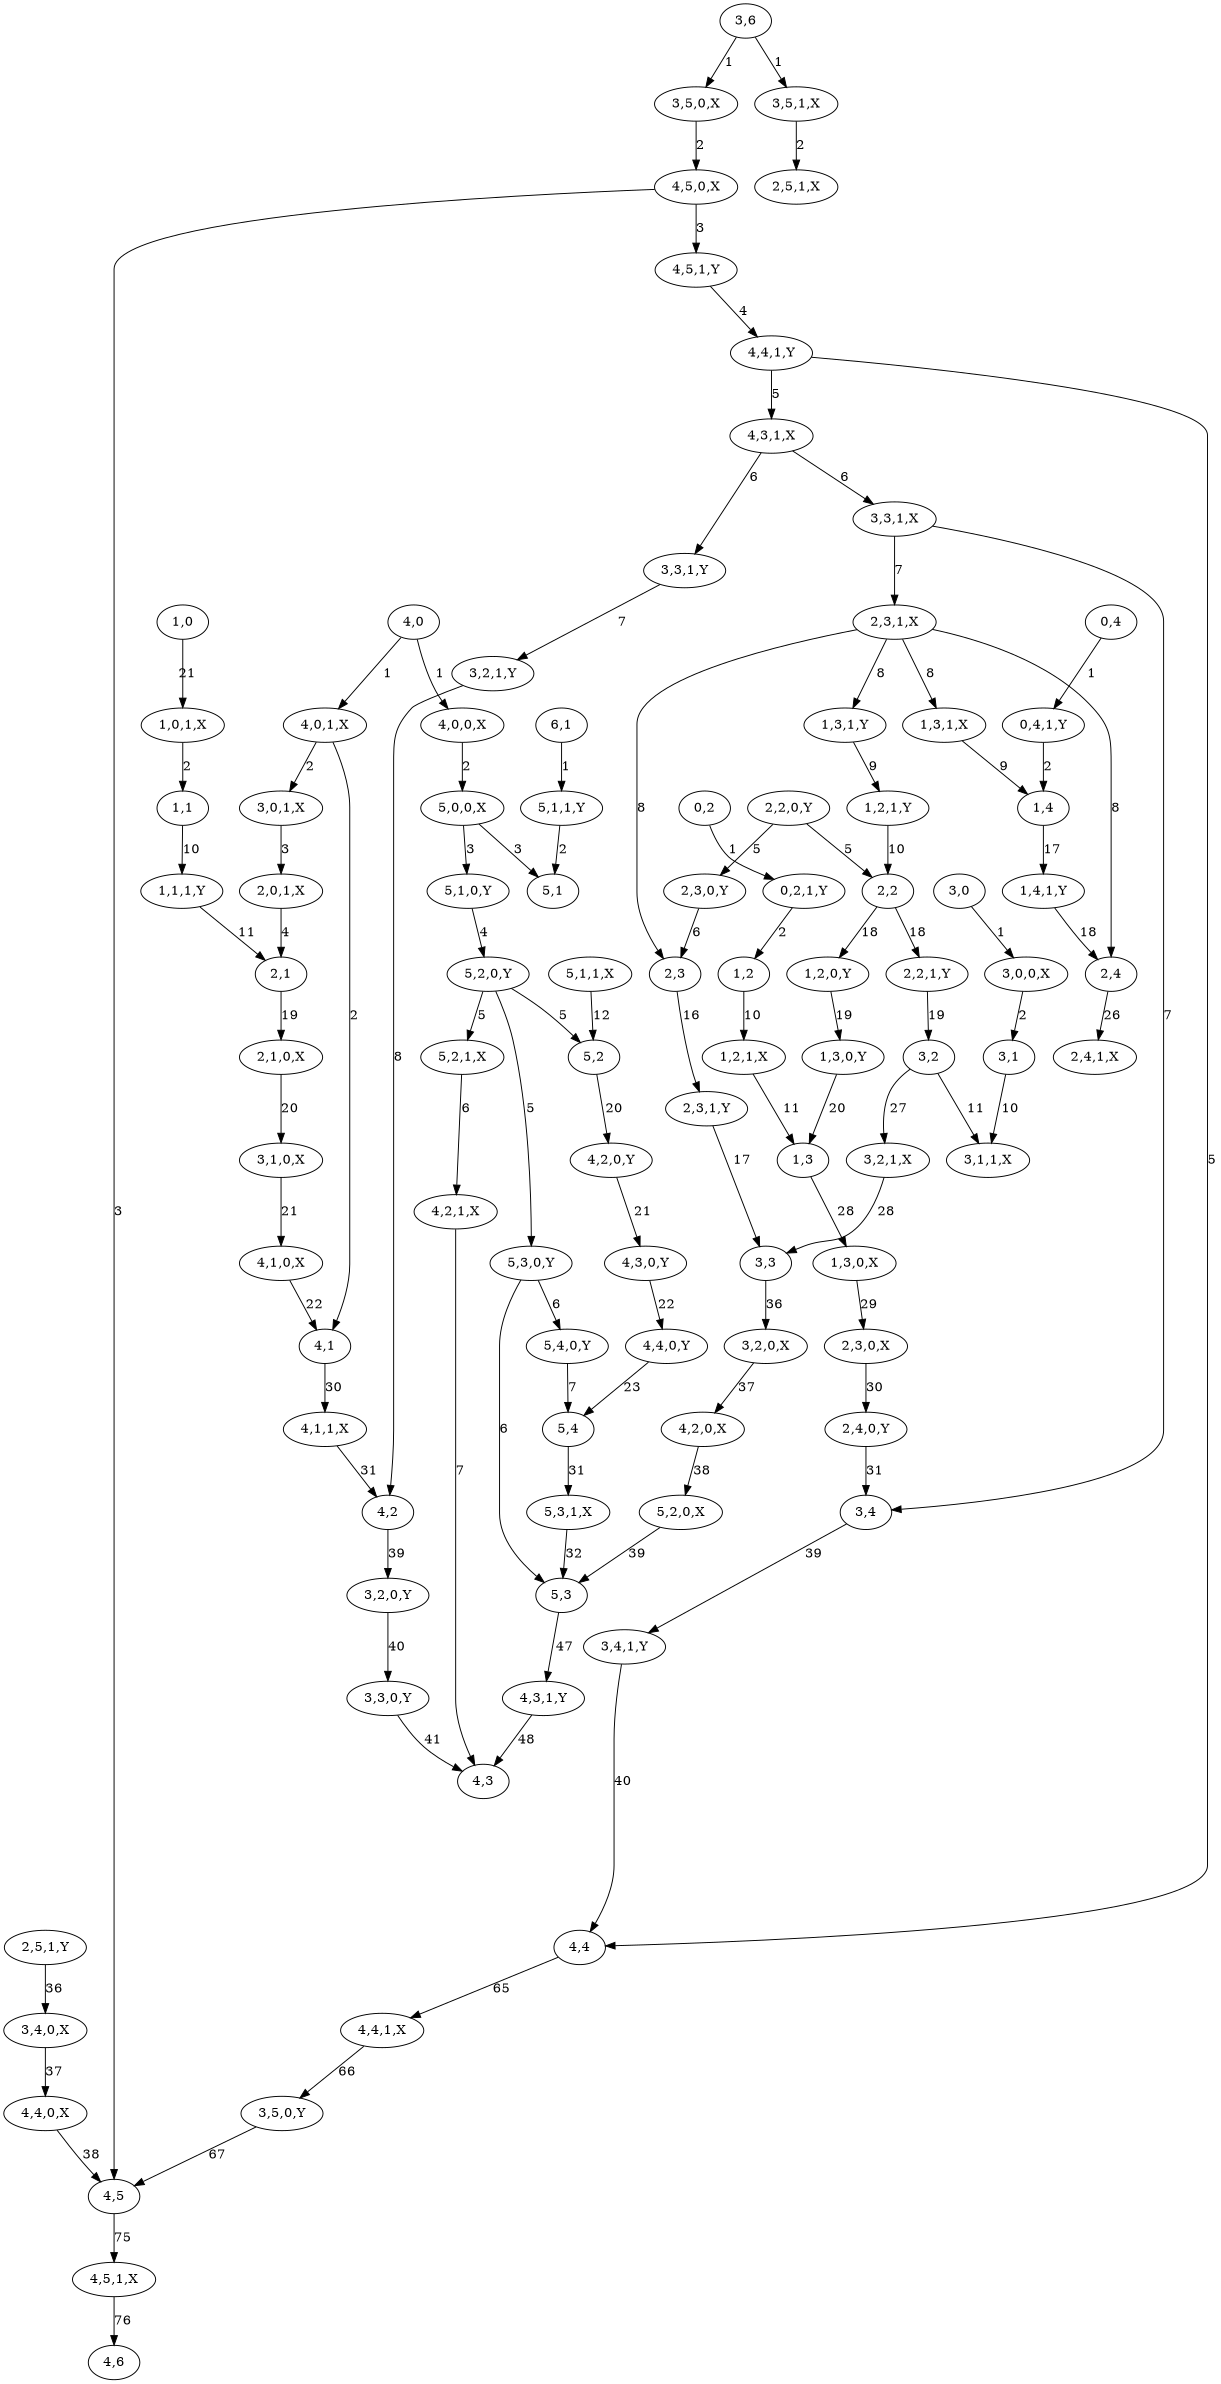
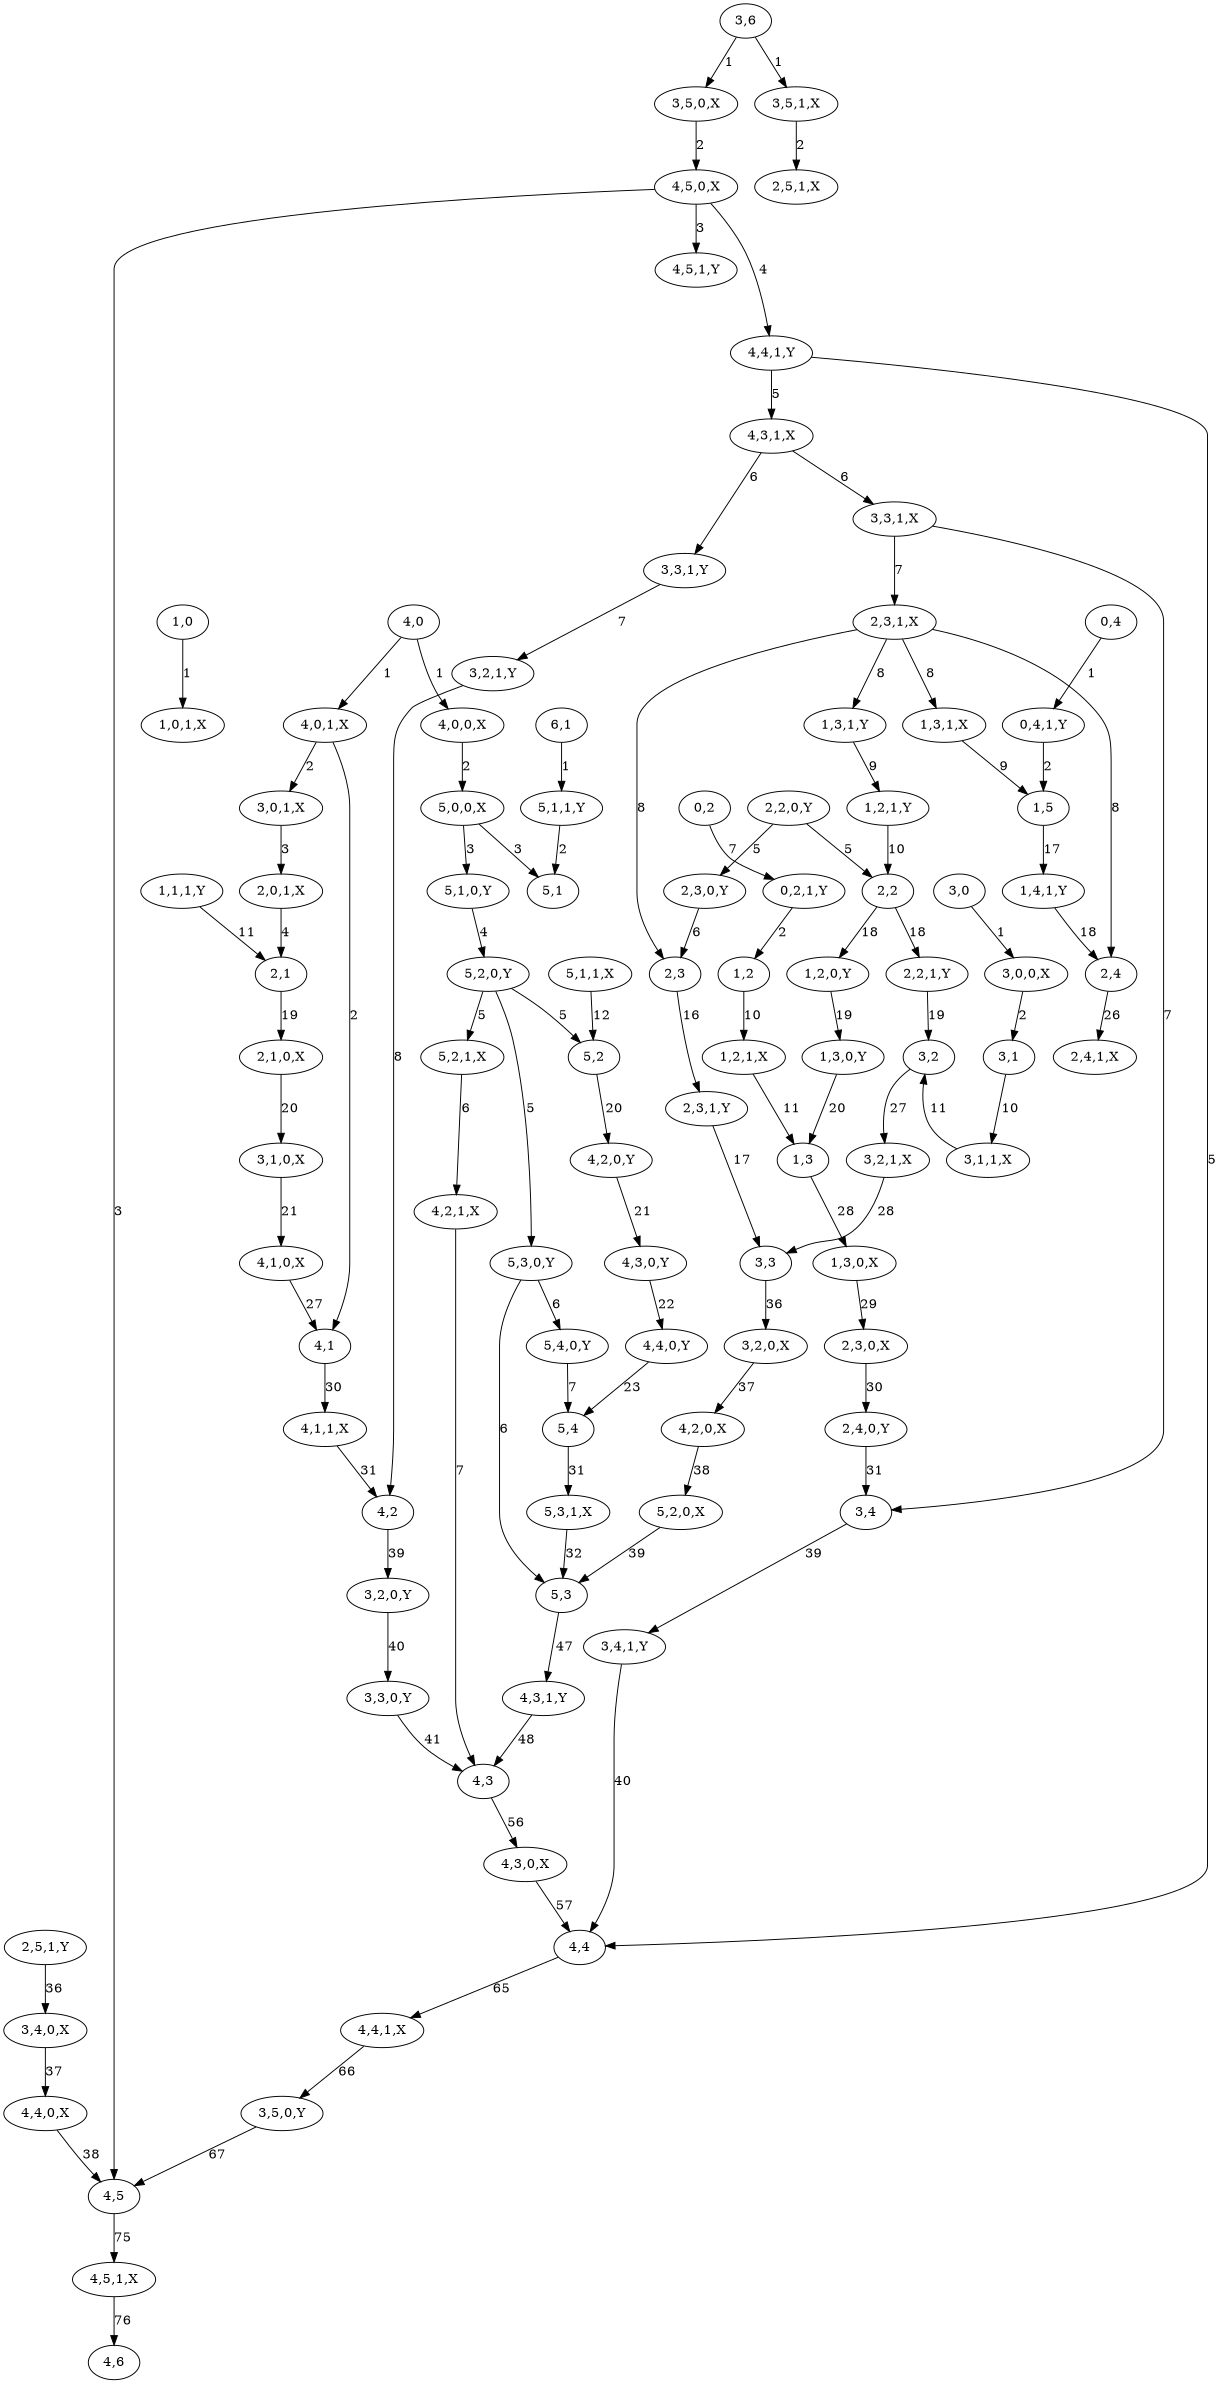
  digraph {
    node [nodetype=route]
    "4,3" [nodetype=logic]
    "3,3,0,Y"
-   "1,4" [nodetype=logic]
+   "4,3,0,X"
+   "1,4" [nodetype=logic label="1,5"]
    "1,4,1,Y"
    "2,4" [nodetype=logic]
    "1,2" [nodetype=logic]
    "1,2,1,X"
    "1,3" [nodetype=logic]
    "1,3,0,X"
    "2,3,0,X"
    "1,0" [nodetype=logic]
    "1,0,1,X"
-   "1,1" [nodetype=logic]
    "1,1,1,Y"
    "2,1" [nodetype=logic]
    "1,3,1,X"
    "1,3,1,Y"
    "1,2,1,Y"
    "2,2" [nodetype=logic]
    "3,3" [nodetype=logic]
    "2,3,1,Y"
    "3,2,0,X"
    "2,3,1,X"
    "2,3" [nodetype=logic]
    "2,4,1,X"
    "2,5,1,Y"
    "3,4,0,X"
    "4,4,0,X"
    "5,2" [nodetype=logic]
    "4,2,0,Y"
    "4,3,0,Y"
    "5,3" [nodetype=logic]
    "4,3,1,Y"
    "3,6" [nodetype=logic]
    "3,5,1,X"
    "3,5,0,X"
    "2,5,1,X"
    "4,5,0,X"
    "5,1" [nodetype=logic]
    "5,1,1,X"
    "4,4" [nodetype=logic]
    "4,4,1,X"
    "4,4,0,Y"
    "5,4" [nodetype=logic]
    "5,3,1,X"
    "4,2,0,X"
    "4,5,1,Y"
    "4,5" [nodetype=logic]
    "4,4,1,Y"
    "4,5,1,X"
    "5,1,1,Y"
    "5,0,0,X"
    "5,1,0,Y"
    "5,2,0,Y"
    "2,1,0,X"
    "3,1,0,X"
    "4,1,0,X"
    "2,2,0,Y"
    "2,3,0,Y"
    "5,4,0,Y"
    "4,1" [nodetype=logic]
    "4,1,1,X"
    "1,3,0,Y"
    "2,4,0,Y"
    "5,3,0,Y"
    "5,2,1,X"
    "4,3,1,X"
    "4,6" [nodetype=logic]
    "6,1" [nodetype=logic]
    "5,2,0,X"
    "3,1" [nodetype=logic]
    "3,0,0,X"
    "3,1,1,X"
    "3,2" [nodetype=logic]
    "2,2,1,Y"
    "3,2,1,X"
    "4,2,1,X"
    "3,5,0,Y"
    "4,0" [nodetype=logic]
    "4,0,1,X"
    "4,0,0,X"
    "3,0,1,X"
    "2,0,1,X"
    "3,4" [nodetype=logic]
    "3,4,1,Y"
    "4,2" [nodetype=logic]
    "3,2,0,Y"
    "0,4" [nodetype=logic]
    "0,4,1,Y"
    "0,2" [nodetype=logic]
    "0,2,1,Y"
    "3,0" [nodetype=logic]
    "1,2,0,Y"
    "3,3,1,X"
    "3,3,1,Y"
    "3,2,1,Y"
+   "4,3" -> "4,3,0,X" [label=56]
    "3,3,0,Y" -> "4,3" [label=41]
+   "4,3,0,X" -> "4,4" [label=57]
    "1,4" -> "1,4,1,Y" [label=17]
    "1,4,1,Y" -> "2,4" [label=18]
    "2,4" -> "2,4,1,X" [label=26]
    "1,2" -> "1,2,1,X" [label=10]
    "1,2,1,X" -> "1,3" [label=11]
    "1,3" -> "1,3,0,X" [label=28]
    "1,3,0,X" -> "2,3,0,X" [label=29]
    "2,3,0,X" -> "2,4,0,Y" [label=30]
-   "1,0" -> "1,0,1,X" [label=21]
-   "1,0,1,X" -> "1,1" [label=2]
-   "1,1" -> "1,1,1,Y" [label=10]
+   "1,0" -> "1,0,1,X" [label=1]
    "1,1,1,Y" -> "2,1" [label=11]
    "2,1" -> "2,1,0,X" [label=19]
    "1,3,1,X" -> "1,4" [label=9]
    "1,3,1,Y" -> "1,2,1,Y" [label=9]
    "1,2,1,Y" -> "2,2" [label=10]
    "2,2" -> "2,2,1,Y" [label=18]
    "2,2" -> "1,2,0,Y" [label=18]
    "3,3" -> "3,2,0,X" [label=36]
    "2,3,1,Y" -> "3,3" [label=17]
    "3,2,0,X" -> "4,2,0,X" [label=37]
    "2,3,1,X" -> "2,4" [label=8]
    "2,3,1,X" -> "1,3,1,X" [label=8]
    "2,3,1,X" -> "1,3,1,Y" [label=8]
    "2,3,1,X" -> "2,3" [label=8]
    "2,3" -> "2,3,1,Y" [label=16]
    "2,5,1,Y" -> "3,4,0,X" [label=36]
    "3,4,0,X" -> "4,4,0,X" [label=37]
    "4,4,0,X" -> "4,5" [label=38]
    "5,2" -> "4,2,0,Y" [label=20]
    "4,2,0,Y" -> "4,3,0,Y" [label=21]
    "4,3,0,Y" -> "4,4,0,Y" [label=22]
    "5,3" -> "4,3,1,Y" [label=47]
    "4,3,1,Y" -> "4,3" [label=48]
    "3,6" -> "3,5,1,X" [label=1]
    "3,6" -> "3,5,0,X" [label=1]
    "3,5,1,X" -> "2,5,1,X" [label=2]
    "3,5,0,X" -> "4,5,0,X" [label=2]
    "4,5,0,X" -> "4,5,1,Y" [label=3]
    "4,5,0,X" -> "4,5" [label=3]
    "5,1,1,X" -> "5,2" [label=12]
    "4,4" -> "4,4,1,X" [label=65]
    "4,4,1,X" -> "3,5,0,Y" [label=66]
    "4,4,0,Y" -> "5,4" [label=23]
    "5,4" -> "5,3,1,X" [label=31]
    "5,3,1,X" -> "5,3" [label=32]
    "4,2,0,X" -> "5,2,0,X" [label=38]
-   "4,5,1,Y" -> "4,4,1,Y" [label=4]
+   "4,5,0,X" -> "4,4,1,Y" [label=4]
    "4,5" -> "4,5,1,X" [label=75]
    "4,4,1,Y" -> "4,4" [label=5]
    "4,4,1,Y" -> "4,3,1,X" [label=5]
    "4,5,1,X" -> "4,6" [label=76]
    "5,1,1,Y" -> "5,1" [label=2]
    "5,0,0,X" -> "5,1" [label=3]
    "5,0,0,X" -> "5,1,0,Y" [label=3]
    "5,1,0,Y" -> "5,2,0,Y" [label=4]
    "5,2,0,Y" -> "5,2" [label=5]
    "5,2,0,Y" -> "5,3,0,Y" [label=5]
    "5,2,0,Y" -> "5,2,1,X" [label=5]
    "2,1,0,X" -> "3,1,0,X" [label=20]
    "3,1,0,X" -> "4,1,0,X" [label=21]
-   "4,1,0,X" -> "4,1" [label=22]
+   "4,1,0,X" -> "4,1" [label=27]
    "2,2,0,Y" -> "2,2" [label=5]
    "2,2,0,Y" -> "2,3,0,Y" [label=5]
    "2,3,0,Y" -> "2,3" [label=6]
    "5,4,0,Y" -> "5,4" [label=7]
    "4,1" -> "4,1,1,X" [label=30]
    "4,1,1,X" -> "4,2" [label=31]
    "1,3,0,Y" -> "1,3" [label=20]
    "2,4,0,Y" -> "3,4" [label=31]
    "5,3,0,Y" -> "5,3" [label=6]
    "5,3,0,Y" -> "5,4,0,Y" [label=6]
    "5,2,1,X" -> "4,2,1,X" [label=6]
    "4,3,1,X" -> "3,3,1,X" [label=6]
    "4,3,1,X" -> "3,3,1,Y" [label=6]
    "6,1" -> "5,1,1,Y" [label=1]
    "5,2,0,X" -> "5,3" [label=39]
    "3,1" -> "3,1,1,X" [label=10]
    "3,0,0,X" -> "3,1" [label=2]
-   "3,2" -> "3,1,1,X" [label=11]
+   "3,1,1,X" -> "3,2" [label=11]
    "3,2" -> "3,2,1,X" [label=27]
    "2,2,1,Y" -> "3,2" [label=19]
    "3,2,1,X" -> "3,3" [label=28]
    "4,2,1,X" -> "4,3" [label=7]
    "3,5,0,Y" -> "4,5" [label=67]
    "4,0" -> "4,0,1,X" [label=1]
    "4,0" -> "4,0,0,X" [label=1]
    "4,0,1,X" -> "4,1" [label=2]
    "4,0,1,X" -> "3,0,1,X" [label=2]
    "4,0,0,X" -> "5,0,0,X" [label=2]
    "3,0,1,X" -> "2,0,1,X" [label=3]
    "2,0,1,X" -> "2,1" [label=4]
    "3,4" -> "3,4,1,Y" [label=39]
    "3,4,1,Y" -> "4,4" [label=40]
    "4,2" -> "3,2,0,Y" [label=39]
    "3,2,0,Y" -> "3,3,0,Y" [label=40]
    "0,4" -> "0,4,1,Y" [label=1]
    "0,4,1,Y" -> "1,4" [label=2]
-   "0,2" -> "0,2,1,Y" [label=1]
+   "0,2" -> "0,2,1,Y" [label=7]
    "0,2,1,Y" -> "1,2" [label=2]
    "3,0" -> "3,0,0,X" [label=1]
    "1,2,0,Y" -> "1,3,0,Y" [label=19]
    "3,3,1,X" -> "2,3,1,X" [label=7]
    "3,3,1,X" -> "3,4" [label=7]
    "3,3,1,Y" -> "3,2,1,Y" [label=7]
    "3,2,1,Y" -> "4,2" [label=8]
  }
